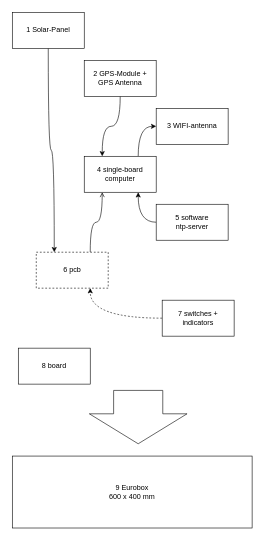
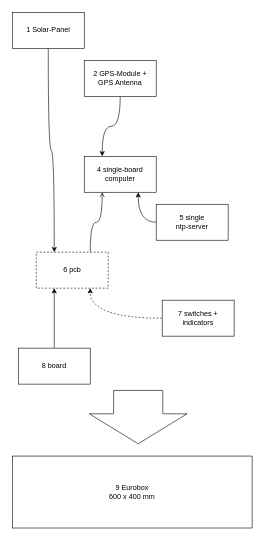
  <mxCell id="0" />
  <mxCell id="1" parent="0" />
  <mxCell id="2" value="" style="edgeStyle=orthogonalEdgeStyle;rounded=0;orthogonalLoop=1;jettySize=auto;html=1;fontSize=12;curved=1;entryX=0.25;entryY=0;entryDx=0;entryDy=0;" parent="1" source="3" target="6" edge="1"><mxGeometry relative="1" as="geometry" /></mxCell>
  <mxCell id="3" value="1 Solar-Panel" style="rounded=0;whiteSpace=wrap;html=1;" parent="1" vertex="1"><mxGeometry x="20" y="20" width="120" height="60" as="geometry" /></mxCell>
  <mxCell id="4" value="9 Eurobox&lt;br&gt;600 x 400 mm" style="rounded=0;whiteSpace=wrap;html=1;" parent="1" vertex="1"><mxGeometry x="20" y="760" width="400" height="120" as="geometry" /></mxCell>
  <mxCell id="5" value="" style="edgeStyle=orthogonalEdgeStyle;curved=1;rounded=0;orthogonalLoop=1;jettySize=auto;html=1;fontSize=12;entryX=0.25;entryY=1;entryDx=0;entryDy=0;exitX=0.75;exitY=0;exitDx=0;exitDy=0;endArrow=open;" parent="1" source="6" target="10" edge="1"><mxGeometry relative="1" as="geometry"><mxPoint x="500" y="485" as="targetPoint" /></mxGeometry></mxCell>
  <mxCell id="6" value="6 pcb" style="rounded=0;whiteSpace=wrap;html=1;dashed=1;" parent="1" vertex="1"><mxGeometry x="60" y="420" width="120" height="60" as="geometry" /></mxCell>
+ <mxCell id="7" value="" style="edgeStyle=orthogonalEdgeStyle;curved=1;rounded=0;orthogonalLoop=1;jettySize=auto;html=1;fontSize=12;entryX=0.25;entryY=1;entryDx=0;entryDy=0;" parent="1" source="8" target="6" edge="1"><mxGeometry relative="1" as="geometry"><mxPoint x="60" y="430" as="targetPoint" /></mxGeometry></mxCell>
  <mxCell id="8" value="8 board" style="rounded=0;whiteSpace=wrap;html=1;" parent="1" vertex="1"><mxGeometry x="30" y="580" width="120" height="60" as="geometry" /></mxCell>
- <mxCell id="9" value="" style="edgeStyle=orthogonalEdgeStyle;rounded=0;orthogonalLoop=1;jettySize=auto;html=1;fontSize=12;curved=1;exitX=0.75;exitY=0;exitDx=0;exitDy=0;entryX=0;entryY=0.5;entryDx=0;entryDy=0;" parent="1" source="10" target="13" edge="1"><mxGeometry relative="1" as="geometry" /></mxCell>
  <mxCell id="10" value="4 single-board computer" style="rounded=0;whiteSpace=wrap;html=1;" parent="1" vertex="1"><mxGeometry x="140" y="260" width="120" height="60" as="geometry" /></mxCell>
  <mxCell id="11" value="" style="edgeStyle=orthogonalEdgeStyle;curved=1;rounded=0;orthogonalLoop=1;jettySize=auto;html=1;fontSize=12;exitX=0;exitY=0.5;exitDx=0;exitDy=0;entryX=0.75;entryY=1;entryDx=0;entryDy=0;" parent="1" source="12" target="10" edge="1"><mxGeometry relative="1" as="geometry"><mxPoint x="224" y="310" as="targetPoint" /></mxGeometry></mxCell>
- <mxCell id="12" value="5 software&lt;br&gt;ntp-server" style="rounded=0;whiteSpace=wrap;html=1;" parent="1" vertex="1"><mxGeometry x="260" y="340" width="120" height="60" as="geometry" /></mxCell>
- <mxCell id="13" value="3 WIFI-antenna" style="rounded=0;whiteSpace=wrap;html=1;" parent="1" vertex="1"><mxGeometry x="260" y="180" width="120" height="60" as="geometry" /></mxCell>
+ <mxCell id="12" value="5 single&lt;br&gt;ntp-server" style="rounded=0;whiteSpace=wrap;html=1;" parent="1" vertex="1"><mxGeometry x="260" y="340" width="120" height="60" as="geometry" /></mxCell>
  <mxCell id="14" value="" style="edgeStyle=orthogonalEdgeStyle;curved=1;rounded=0;orthogonalLoop=1;jettySize=auto;html=1;fontSize=12;entryX=0.75;entryY=1;entryDx=0;entryDy=0;exitX=0;exitY=0.5;exitDx=0;exitDy=0;dashed=1;" parent="1" source="15" target="6" edge="1"><mxGeometry relative="1" as="geometry" /></mxCell>
  <mxCell id="15" value="7 switches + indicators" style="rounded=0;whiteSpace=wrap;html=1;" parent="1" vertex="1"><mxGeometry x="270" y="500" width="120" height="60" as="geometry" /></mxCell>
  <mxCell id="16" value="" style="edgeStyle=orthogonalEdgeStyle;rounded=0;orthogonalLoop=1;jettySize=auto;html=1;fontSize=12;curved=1;entryX=0.25;entryY=0;entryDx=0;entryDy=0;" parent="1" source="17" target="10" edge="1"><mxGeometry relative="1" as="geometry" /></mxCell>
  <mxCell id="17" value="2 GPS-Module +&lt;br&gt;GPS Antenna" style="rounded=0;whiteSpace=wrap;html=1;" parent="1" vertex="1"><mxGeometry x="140" y="100" width="120" height="60" as="geometry" /></mxCell>
  <mxCell id="18" value="" style="shape=flexArrow;endArrow=classic;html=1;rounded=0;fontSize=12;curved=1;width=82;endSize=16.33;endWidth=80;" parent="1" edge="1"><mxGeometry width="50" height="50" relative="1" as="geometry"><mxPoint x="230" y="650" as="sourcePoint" /><mxPoint x="230" y="740" as="targetPoint" /></mxGeometry></mxCell>
